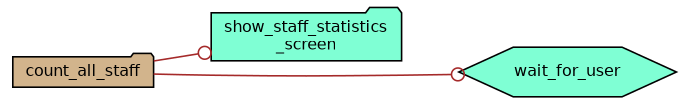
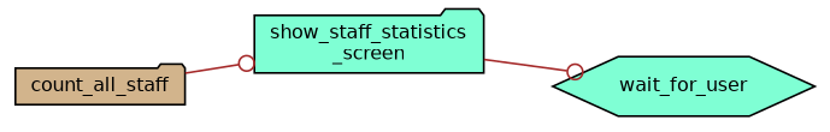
  digraph {
    rankdir=LR
    node [color=black fillcolor=aquamarine fontname=Helvetica fontsize=10 shape=folder style=filled]
    edge [arrowhead=odot color=brown fontname=Helvetica fontsize=10 labelfontname=Helvetica labelfontsize=10 style=solid]
    n1 [fontcolor=black height=0.2 label="show_staff_statistics\l_screen" width=0.4]
    n2 [height=0.2 label=wait_for_user shape=hexagon width=0.4]
    n3 [fillcolor=tan height=0.2 label=count_all_staff width=0.4]
-   n3 -> n2
+   n1 -> n2
    n3 -> n1
  }
